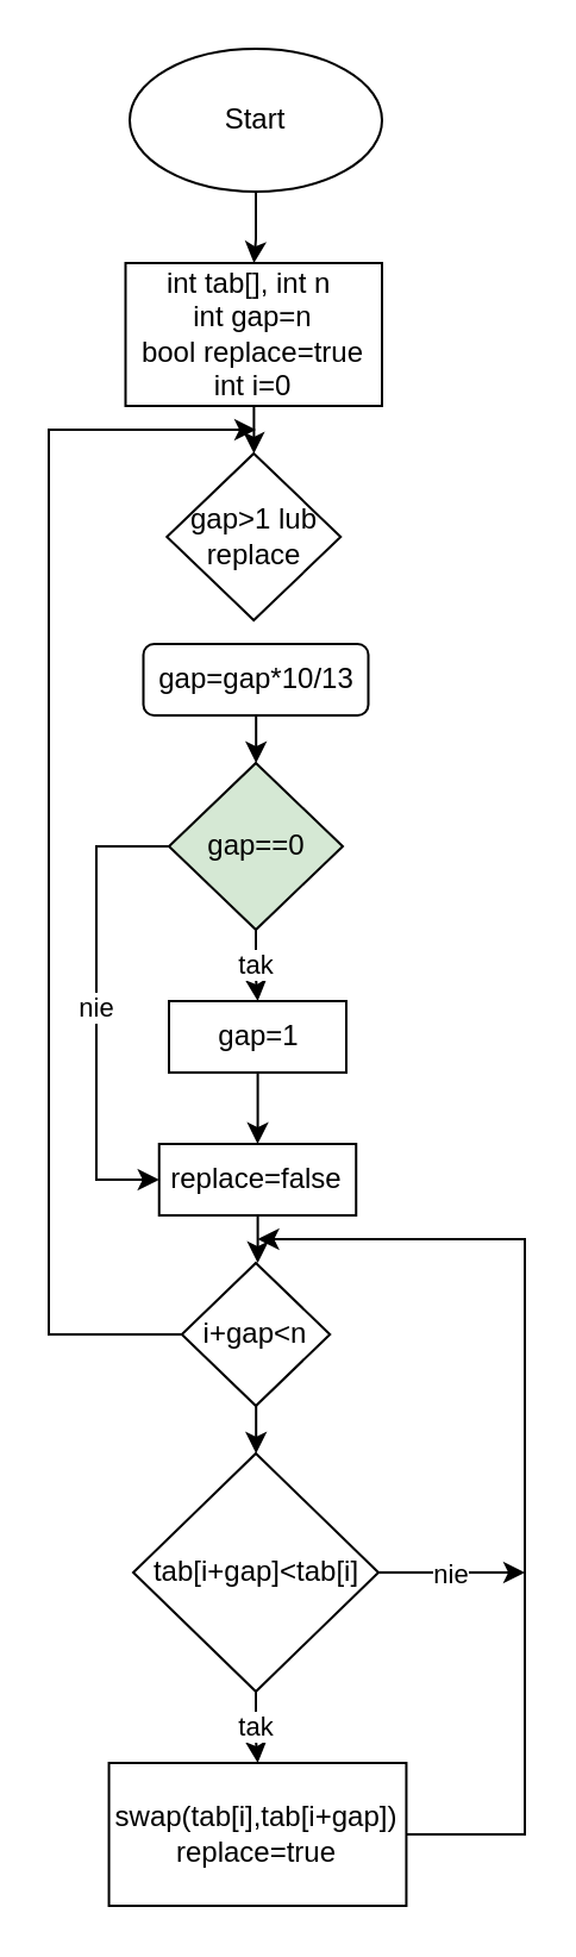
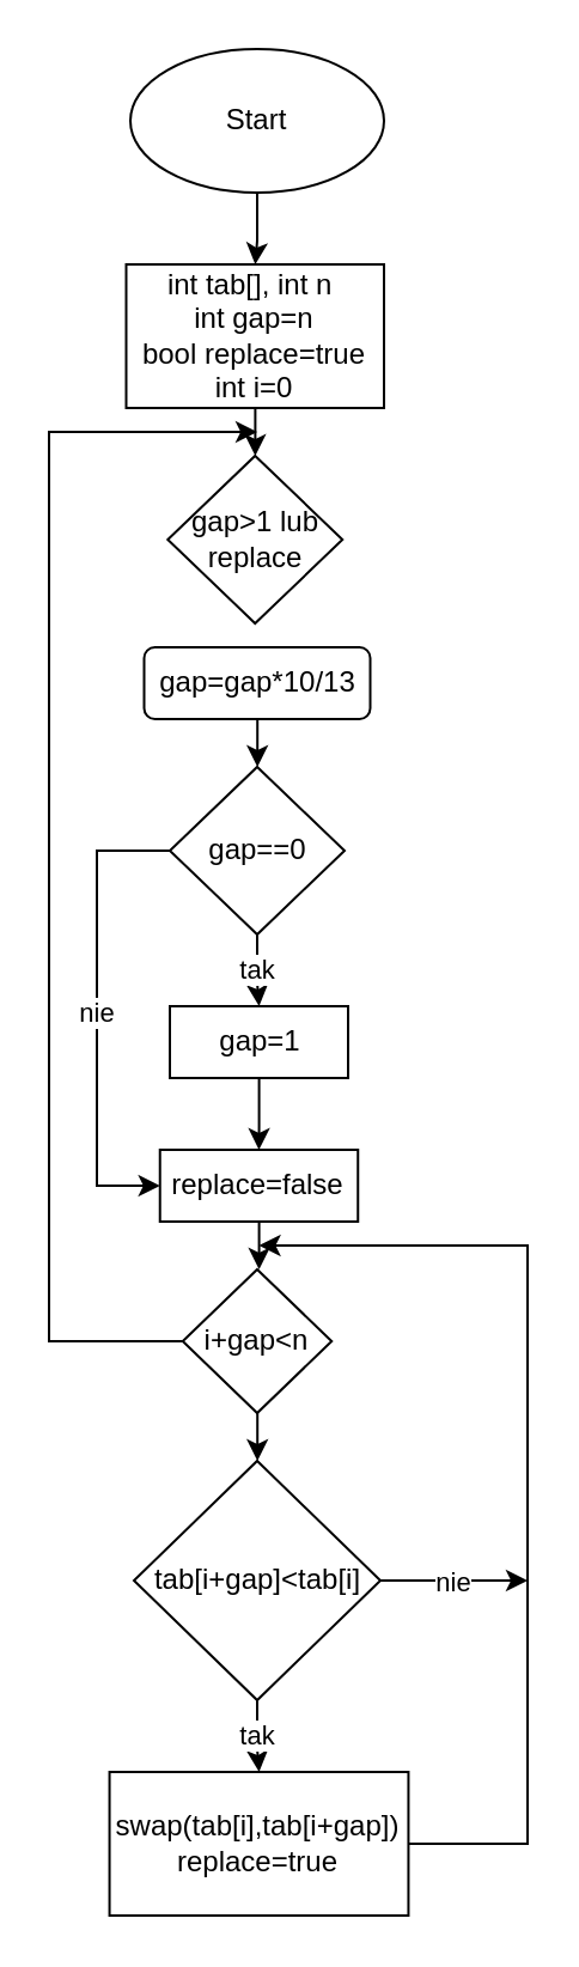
  <mxCell id="0" />
  <mxCell id="1" parent="0" />
  <mxCell id="2" value="" style="edgeStyle=orthogonalEdgeStyle;rounded=0;orthogonalLoop=1;jettySize=auto;html=1;" edge="1" parent="1" source="3" target="5"><mxGeometry relative="1" as="geometry" /></mxCell>
  <mxCell id="3" value="Start" style="ellipse;whiteSpace=wrap;html=1;" vertex="1" parent="1"><mxGeometry x="54" y="20" width="106" height="60" as="geometry" /></mxCell>
  <mxCell id="4" value="" style="edgeStyle=orthogonalEdgeStyle;rounded=0;orthogonalLoop=1;jettySize=auto;html=1;" edge="1" parent="1" source="5" target="6"><mxGeometry relative="1" as="geometry" /></mxCell>
  <mxCell id="5" value="int tab[], int n&amp;nbsp;&lt;br&gt;int gap=n&lt;br&gt;bool replace=true&lt;br&gt;int i=0" style="whiteSpace=wrap;html=1;" vertex="1" parent="1"><mxGeometry x="52.25" y="110" width="107.75" height="60" as="geometry" /></mxCell>
  <mxCell id="6" value="gap&amp;gt;1 lub replace" style="rhombus;whiteSpace=wrap;html=1;" vertex="1" parent="1"><mxGeometry x="69.63" y="190" width="73" height="70" as="geometry" /></mxCell>
  <mxCell id="7" value="" style="edgeStyle=orthogonalEdgeStyle;rounded=0;orthogonalLoop=1;jettySize=auto;html=1;" edge="1" parent="1" source="9" target="11"><mxGeometry relative="1" as="geometry" /></mxCell>
  <mxCell id="8" value="nie" style="edgeStyle=orthogonalEdgeStyle;rounded=0;orthogonalLoop=1;jettySize=auto;html=1;exitX=0;exitY=0.5;exitDx=0;exitDy=0;" edge="1" parent="1" source="11" target="15"><mxGeometry relative="1" as="geometry"><mxPoint x="40" y="490" as="targetPoint" /><Array as="points"><mxPoint x="40" y="355" /><mxPoint x="40" y="495" /></Array></mxGeometry></mxCell>
  <mxCell id="9" value="gap=gap*10/13" style="whiteSpace=wrap;html=1;rounded=1;" vertex="1" parent="1"><mxGeometry x="59.75" y="270" width="94.5" height="30" as="geometry" /></mxCell>
  <mxCell id="10" value="tak" style="edgeStyle=orthogonalEdgeStyle;rounded=0;orthogonalLoop=1;jettySize=auto;html=1;" edge="1" parent="1" source="11" target="13"><mxGeometry relative="1" as="geometry" /></mxCell>
- <mxCell id="11" value="gap==0" style="rhombus;whiteSpace=wrap;html=1;fillColor=#d5e8d4;" vertex="1" parent="1"><mxGeometry x="70.5" y="320" width="73" height="70" as="geometry" /></mxCell>
+ <mxCell id="11" value="gap==0" style="rhombus;whiteSpace=wrap;html=1;" vertex="1" parent="1"><mxGeometry x="70.5" y="320" width="73" height="70" as="geometry" /></mxCell>
  <mxCell id="12" style="edgeStyle=orthogonalEdgeStyle;rounded=0;orthogonalLoop=1;jettySize=auto;html=1;entryX=0.5;entryY=0;entryDx=0;entryDy=0;" edge="1" parent="1" source="13" target="15"><mxGeometry relative="1" as="geometry" /></mxCell>
  <mxCell id="13" value="gap=1" style="whiteSpace=wrap;html=1;" vertex="1" parent="1"><mxGeometry x="70.5" y="420" width="74.5" height="30" as="geometry" /></mxCell>
  <mxCell id="14" value="" style="edgeStyle=orthogonalEdgeStyle;rounded=0;orthogonalLoop=1;jettySize=auto;html=1;" edge="1" parent="1" source="15" target="18"><mxGeometry relative="1" as="geometry" /></mxCell>
  <mxCell id="15" value="replace=false" style="rounded=0;whiteSpace=wrap;html=1;" vertex="1" parent="1"><mxGeometry x="66.37" y="480" width="82.75" height="30" as="geometry" /></mxCell>
  <mxCell id="16" value="" style="edgeStyle=orthogonalEdgeStyle;rounded=0;orthogonalLoop=1;jettySize=auto;html=1;" edge="1" parent="1" source="18" target="21"><mxGeometry relative="1" as="geometry" /></mxCell>
  <mxCell id="17" style="edgeStyle=orthogonalEdgeStyle;rounded=0;orthogonalLoop=1;jettySize=auto;html=1;" edge="1" parent="1" source="18"><mxGeometry relative="1" as="geometry"><mxPoint x="107.005" y="180" as="targetPoint" /><Array as="points"><mxPoint x="20" y="560" /><mxPoint x="20" y="180" /></Array></mxGeometry></mxCell>
  <mxCell id="18" value="i+gap&amp;lt;n" style="rhombus;whiteSpace=wrap;html=1;rounded=0;" vertex="1" parent="1"><mxGeometry x="75.88" y="530" width="62.25" height="60" as="geometry" /></mxCell>
  <mxCell id="19" value="tak" style="edgeStyle=orthogonalEdgeStyle;rounded=0;orthogonalLoop=1;jettySize=auto;html=1;" edge="1" parent="1" source="21" target="23"><mxGeometry relative="1" as="geometry" /></mxCell>
  <mxCell id="20" value="nie" style="edgeStyle=orthogonalEdgeStyle;rounded=0;orthogonalLoop=1;jettySize=auto;html=1;" edge="1" parent="1" source="21"><mxGeometry relative="1" as="geometry"><mxPoint x="220" y="660" as="targetPoint" /></mxGeometry></mxCell>
  <mxCell id="21" value="tab[i+gap]&amp;lt;tab[i]" style="rhombus;whiteSpace=wrap;html=1;rounded=0;" vertex="1" parent="1"><mxGeometry x="55.5" y="610" width="103" height="100" as="geometry" /></mxCell>
  <mxCell id="22" style="edgeStyle=orthogonalEdgeStyle;rounded=0;orthogonalLoop=1;jettySize=auto;html=1;" edge="1" parent="1" source="23"><mxGeometry relative="1" as="geometry"><mxPoint x="107.75" y="520" as="targetPoint" /><Array as="points"><mxPoint x="220" y="770" /><mxPoint x="220" y="520" /></Array></mxGeometry></mxCell>
  <mxCell id="23" value="swap(tab[i],tab[i+gap])&lt;br&gt;replace=true" style="whiteSpace=wrap;html=1;rounded=0;" vertex="1" parent="1"><mxGeometry x="45.28" y="740" width="124.94" height="60" as="geometry" /></mxCell>
